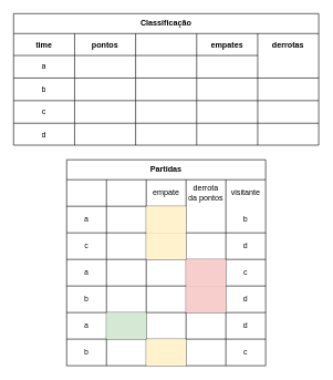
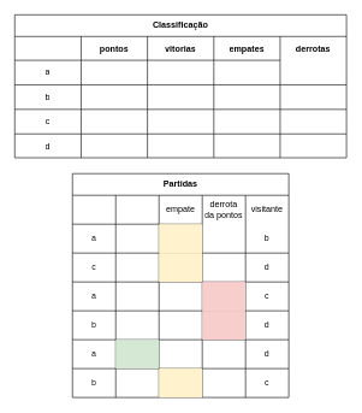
  <mxCell id="0" />
  <mxCell id="1" parent="0" />
  <mxCell id="2" value="Classificação" style="shape=table;html=1;whiteSpace=wrap;startSize=30;container=1;collapsible=0;childLayout=tableLayout;fontStyle=1;align=center;" vertex="1" parent="1"><mxGeometry x="20" y="20" width="460" height="198" as="geometry" /></mxCell>
  <mxCell id="3" value="" style="shape=partialRectangle;html=1;whiteSpace=wrap;collapsible=0;dropTarget=0;pointerEvents=0;fillColor=none;top=0;left=0;bottom=0;right=0;points=[[0,0.5],[1,0.5]];portConstraint=eastwest;" vertex="1" parent="2"><mxGeometry y="30" width="460" height="33" as="geometry" /></mxCell>
- <mxCell id="4" value="time" style="shape=partialRectangle;html=1;whiteSpace=wrap;connectable=0;fillColor=none;top=0;left=0;bottom=0;right=0;overflow=hidden;fontStyle=1" vertex="1" parent="3"><mxGeometry width="92" height="33" as="geometry" /></mxCell>
  <mxCell id="5" value="pontos" style="shape=partialRectangle;html=1;whiteSpace=wrap;connectable=0;fillColor=none;top=0;left=0;bottom=0;right=0;overflow=hidden;fontStyle=1" vertex="1" parent="3"><mxGeometry x="92" width="92" height="33" as="geometry" /></mxCell>
+ <mxCell id="6" value="vitorias" style="shape=partialRectangle;html=1;whiteSpace=wrap;connectable=0;fillColor=none;top=0;left=0;bottom=0;right=0;overflow=hidden;fontStyle=1" vertex="1" parent="3"><mxGeometry x="184" width="92" height="33" as="geometry" /></mxCell>
  <mxCell id="7" value="empates" style="shape=partialRectangle;html=1;whiteSpace=wrap;connectable=0;fillColor=none;top=0;left=0;bottom=0;right=0;overflow=hidden;fontStyle=1" vertex="1" parent="3"><mxGeometry x="276" width="92" height="33" as="geometry" /></mxCell>
  <mxCell id="8" value="derrotas" style="shape=partialRectangle;html=1;whiteSpace=wrap;connectable=0;fillColor=none;top=0;left=0;bottom=0;right=0;overflow=hidden;fontStyle=1" vertex="1" parent="3"><mxGeometry x="368" width="92" height="33" as="geometry" /></mxCell>
  <mxCell id="9" value="" style="shape=partialRectangle;html=1;whiteSpace=wrap;collapsible=0;dropTarget=0;pointerEvents=0;fillColor=none;top=0;left=0;bottom=0;right=0;points=[[0,0.5],[1,0.5]];portConstraint=eastwest;" vertex="1" parent="2"><mxGeometry y="63" width="460" height="34" as="geometry" /></mxCell>
  <mxCell id="10" value="a" style="shape=partialRectangle;html=1;whiteSpace=wrap;connectable=0;fillColor=none;top=0;left=0;bottom=0;right=0;overflow=hidden;" vertex="1" parent="9"><mxGeometry width="92" height="34" as="geometry" /></mxCell>
  <mxCell id="11" value="" style="shape=partialRectangle;html=1;whiteSpace=wrap;connectable=0;fillColor=none;top=0;left=0;bottom=0;right=0;overflow=hidden;" vertex="1" parent="9"><mxGeometry x="92" width="92" height="34" as="geometry" /></mxCell>
  <mxCell id="12" value="" style="shape=partialRectangle;html=1;whiteSpace=wrap;connectable=0;fillColor=none;top=0;left=0;bottom=0;right=0;overflow=hidden;" vertex="1" parent="9"><mxGeometry x="184" width="92" height="34" as="geometry" /></mxCell>
  <mxCell id="13" style="shape=partialRectangle;html=1;whiteSpace=wrap;connectable=0;fillColor=none;top=0;left=0;bottom=0;right=0;overflow=hidden;" vertex="1" parent="9"><mxGeometry x="276" width="92" height="34" as="geometry" /></mxCell>
  <mxCell id="14" value="" style="shape=partialRectangle;html=1;whiteSpace=wrap;connectable=0;fillColor=none;top=0;left=0;bottom=0;right=0;overflow=hidden;" vertex="1" parent="9"><mxGeometry x="368" width="92" height="34" as="geometry" /></mxCell>
  <mxCell id="15" style="shape=partialRectangle;html=1;whiteSpace=wrap;collapsible=0;dropTarget=0;pointerEvents=0;fillColor=none;top=0;left=0;bottom=0;right=0;points=[[0,0.5],[1,0.5]];portConstraint=eastwest;" vertex="1" parent="2"><mxGeometry y="97" width="460" height="34" as="geometry" /></mxCell>
  <mxCell id="16" value="b" style="shape=partialRectangle;html=1;whiteSpace=wrap;connectable=0;fillColor=none;top=0;left=0;bottom=0;right=0;overflow=hidden;" vertex="1" parent="15"><mxGeometry width="92" height="34" as="geometry" /></mxCell>
  <mxCell id="17" style="shape=partialRectangle;html=1;whiteSpace=wrap;connectable=0;fillColor=none;top=0;left=0;bottom=0;right=0;overflow=hidden;" vertex="1" parent="15"><mxGeometry x="92" width="92" height="34" as="geometry" /></mxCell>
  <mxCell id="18" style="shape=partialRectangle;html=1;whiteSpace=wrap;connectable=0;fillColor=none;top=0;left=0;bottom=0;right=0;overflow=hidden;" vertex="1" parent="15"><mxGeometry x="184" width="92" height="34" as="geometry" /></mxCell>
  <mxCell id="19" style="shape=partialRectangle;html=1;whiteSpace=wrap;connectable=0;fillColor=none;top=0;left=0;bottom=0;right=0;overflow=hidden;" vertex="1" parent="15"><mxGeometry x="276" width="92" height="34" as="geometry" /></mxCell>
  <mxCell id="20" value="" style="shape=partialRectangle;html=1;whiteSpace=wrap;connectable=0;fillColor=none;top=0;left=0;bottom=0;right=0;overflow=hidden;" vertex="1" parent="15"><mxGeometry x="368" width="92" height="34" as="geometry" /></mxCell>
  <mxCell id="21" style="shape=partialRectangle;html=1;whiteSpace=wrap;collapsible=0;dropTarget=0;pointerEvents=0;fillColor=none;top=0;left=0;bottom=0;right=0;points=[[0,0.5],[1,0.5]];portConstraint=eastwest;" vertex="1" parent="2"><mxGeometry y="131" width="460" height="34" as="geometry" /></mxCell>
  <mxCell id="22" value="c" style="shape=partialRectangle;html=1;whiteSpace=wrap;connectable=0;fillColor=none;top=0;left=0;bottom=0;right=0;overflow=hidden;" vertex="1" parent="21"><mxGeometry width="92" height="34" as="geometry" /></mxCell>
  <mxCell id="23" value="" style="shape=partialRectangle;html=1;whiteSpace=wrap;connectable=0;fillColor=none;top=0;left=0;bottom=0;right=0;overflow=hidden;" vertex="1" parent="21"><mxGeometry x="92" width="92" height="34" as="geometry" /></mxCell>
  <mxCell id="24" value="" style="shape=partialRectangle;html=1;whiteSpace=wrap;connectable=0;fillColor=none;top=0;left=0;bottom=0;right=0;overflow=hidden;" vertex="1" parent="21"><mxGeometry x="184" width="92" height="34" as="geometry" /></mxCell>
  <mxCell id="25" value="" style="shape=partialRectangle;html=1;whiteSpace=wrap;connectable=0;fillColor=none;top=0;left=0;bottom=0;right=0;overflow=hidden;" vertex="1" parent="21"><mxGeometry x="276" width="92" height="34" as="geometry" /></mxCell>
  <mxCell id="26" style="shape=partialRectangle;html=1;whiteSpace=wrap;connectable=0;fillColor=none;top=0;left=0;bottom=0;right=0;overflow=hidden;" vertex="1" parent="21"><mxGeometry x="368" width="92" height="34" as="geometry" /></mxCell>
  <mxCell id="27" value="" style="shape=partialRectangle;html=1;whiteSpace=wrap;collapsible=0;dropTarget=0;pointerEvents=0;fillColor=none;top=0;left=0;bottom=0;right=0;points=[[0,0.5],[1,0.5]];portConstraint=eastwest;" vertex="1" parent="2"><mxGeometry y="165" width="460" height="33" as="geometry" /></mxCell>
  <mxCell id="28" value="d" style="shape=partialRectangle;html=1;whiteSpace=wrap;connectable=0;fillColor=none;top=0;left=0;bottom=0;right=0;overflow=hidden;" vertex="1" parent="27"><mxGeometry width="92" height="33" as="geometry" /></mxCell>
  <mxCell id="29" value="" style="shape=partialRectangle;html=1;whiteSpace=wrap;connectable=0;fillColor=none;top=0;left=0;bottom=0;right=0;overflow=hidden;" vertex="1" parent="27"><mxGeometry x="92" width="92" height="33" as="geometry" /></mxCell>
  <mxCell id="30" value="" style="shape=partialRectangle;html=1;whiteSpace=wrap;connectable=0;fillColor=none;top=0;left=0;bottom=0;right=0;overflow=hidden;" vertex="1" parent="27"><mxGeometry x="184" width="92" height="33" as="geometry" /></mxCell>
  <mxCell id="31" value="" style="shape=partialRectangle;html=1;whiteSpace=wrap;connectable=0;fillColor=none;top=0;left=0;bottom=0;right=0;overflow=hidden;" vertex="1" parent="27"><mxGeometry x="276" width="92" height="33" as="geometry" /></mxCell>
  <mxCell id="32" style="shape=partialRectangle;html=1;whiteSpace=wrap;connectable=0;fillColor=none;top=0;left=0;bottom=0;right=0;overflow=hidden;" vertex="1" parent="27"><mxGeometry x="368" width="92" height="33" as="geometry" /></mxCell>
  <mxCell id="33" value="Partidas" style="shape=table;html=1;whiteSpace=wrap;startSize=30;container=1;collapsible=0;childLayout=tableLayout;fontStyle=1;align=center;" vertex="1" parent="1"><mxGeometry x="100" y="240" width="300" height="310" as="geometry" /></mxCell>
  <mxCell id="34" style="shape=partialRectangle;html=1;whiteSpace=wrap;collapsible=0;dropTarget=0;pointerEvents=0;fillColor=none;top=0;left=0;bottom=0;right=0;points=[[0,0.5],[1,0.5]];portConstraint=eastwest;" vertex="1" parent="33"><mxGeometry y="30" width="300" height="40" as="geometry" /></mxCell>
  <mxCell id="35" value="empate" style="shape=partialRectangle;html=1;whiteSpace=wrap;connectable=0;fillColor=none;top=0;left=0;bottom=0;right=0;overflow=hidden;" vertex="1" parent="34"><mxGeometry x="120" width="60" height="40" as="geometry" /></mxCell>
  <mxCell id="36" value="derrota&lt;br&gt;da pontos" style="shape=partialRectangle;html=1;whiteSpace=wrap;connectable=0;fillColor=none;top=0;left=0;bottom=0;right=0;overflow=hidden;" vertex="1" parent="34"><mxGeometry x="180" width="60" height="40" as="geometry" /></mxCell>
  <mxCell id="37" value="visitante" style="shape=partialRectangle;html=1;whiteSpace=wrap;connectable=0;fillColor=none;top=0;left=0;bottom=0;right=0;overflow=hidden;" vertex="1" parent="34"><mxGeometry x="240" width="60" height="40" as="geometry" /></mxCell>
  <mxCell id="38" value="" style="shape=partialRectangle;html=1;whiteSpace=wrap;collapsible=0;dropTarget=0;pointerEvents=0;fillColor=none;top=0;left=0;bottom=0;right=0;points=[[0,0.5],[1,0.5]];portConstraint=eastwest;" vertex="1" parent="33"><mxGeometry y="70" width="300" height="40" as="geometry" /></mxCell>
  <mxCell id="39" value="a" style="shape=partialRectangle;html=1;whiteSpace=wrap;connectable=0;fillColor=none;top=0;left=0;bottom=0;right=0;overflow=hidden;" vertex="1" parent="38"><mxGeometry width="60" height="40" as="geometry" /></mxCell>
  <mxCell id="40" value="" style="shape=partialRectangle;html=1;whiteSpace=wrap;connectable=0;top=0;left=0;bottom=0;right=0;overflow=hidden;strokeColor=#666666;fontColor=#333333;fillColor=none;" vertex="1" parent="38"><mxGeometry x="60" width="60" height="40" as="geometry" /></mxCell>
  <mxCell id="41" value="" style="shape=partialRectangle;html=1;whiteSpace=wrap;connectable=0;fillColor=#fff2cc;top=0;left=0;bottom=0;right=0;overflow=hidden;strokeColor=#d6b656;" vertex="1" parent="38"><mxGeometry x="120" width="60" height="40" as="geometry" /></mxCell>
  <mxCell id="42" style="shape=partialRectangle;html=1;whiteSpace=wrap;connectable=0;fillColor=none;top=0;left=0;bottom=0;right=0;overflow=hidden;" vertex="1" parent="38"><mxGeometry x="180" width="60" height="40" as="geometry" /></mxCell>
  <mxCell id="43" value="b" style="shape=partialRectangle;html=1;whiteSpace=wrap;connectable=0;fillColor=none;top=0;left=0;bottom=0;right=0;overflow=hidden;" vertex="1" parent="38"><mxGeometry x="240" width="60" height="40" as="geometry" /></mxCell>
  <mxCell id="44" value="" style="shape=partialRectangle;html=1;whiteSpace=wrap;collapsible=0;dropTarget=0;pointerEvents=0;fillColor=none;top=0;left=0;bottom=0;right=0;points=[[0,0.5],[1,0.5]];portConstraint=eastwest;" vertex="1" parent="33"><mxGeometry y="110" width="300" height="40" as="geometry" /></mxCell>
  <mxCell id="45" value="c" style="shape=partialRectangle;html=1;whiteSpace=wrap;connectable=0;fillColor=none;top=0;left=0;bottom=0;right=0;overflow=hidden;" vertex="1" parent="44"><mxGeometry width="60" height="40" as="geometry" /></mxCell>
  <mxCell id="46" value="" style="shape=partialRectangle;html=1;whiteSpace=wrap;connectable=0;fillColor=none;top=0;left=0;bottom=0;right=0;overflow=hidden;" vertex="1" parent="44"><mxGeometry x="60" width="60" height="40" as="geometry" /></mxCell>
  <mxCell id="47" value="" style="shape=partialRectangle;html=1;whiteSpace=wrap;connectable=0;fillColor=#fff2cc;top=0;left=0;bottom=0;right=0;overflow=hidden;strokeColor=#d6b656;" vertex="1" parent="44"><mxGeometry x="120" width="60" height="40" as="geometry" /></mxCell>
  <mxCell id="48" style="shape=partialRectangle;html=1;whiteSpace=wrap;connectable=0;fillColor=none;top=0;left=0;bottom=0;right=0;overflow=hidden;" vertex="1" parent="44"><mxGeometry x="180" width="60" height="40" as="geometry" /></mxCell>
  <mxCell id="49" value="d" style="shape=partialRectangle;html=1;whiteSpace=wrap;connectable=0;fillColor=none;top=0;left=0;bottom=0;right=0;overflow=hidden;" vertex="1" parent="44"><mxGeometry x="240" width="60" height="40" as="geometry" /></mxCell>
  <mxCell id="50" value="" style="shape=partialRectangle;html=1;whiteSpace=wrap;collapsible=0;dropTarget=0;pointerEvents=0;fillColor=none;top=0;left=0;bottom=0;right=0;points=[[0,0.5],[1,0.5]];portConstraint=eastwest;" vertex="1" parent="33"><mxGeometry y="150" width="300" height="40" as="geometry" /></mxCell>
  <mxCell id="51" value="a" style="shape=partialRectangle;html=1;whiteSpace=wrap;connectable=0;fillColor=none;top=0;left=0;bottom=0;right=0;overflow=hidden;" vertex="1" parent="50"><mxGeometry width="60" height="40" as="geometry" /></mxCell>
  <mxCell id="52" value="" style="shape=partialRectangle;html=1;whiteSpace=wrap;connectable=0;fillColor=none;top=0;left=0;bottom=0;right=0;overflow=hidden;" vertex="1" parent="50"><mxGeometry x="60" width="60" height="40" as="geometry" /></mxCell>
  <mxCell id="53" value="" style="shape=partialRectangle;html=1;whiteSpace=wrap;connectable=0;fillColor=none;top=0;left=0;bottom=0;right=0;overflow=hidden;" vertex="1" parent="50"><mxGeometry x="120" width="60" height="40" as="geometry" /></mxCell>
  <mxCell id="54" style="shape=partialRectangle;html=1;whiteSpace=wrap;connectable=0;fillColor=#f8cecc;top=0;left=0;bottom=0;right=0;overflow=hidden;strokeColor=#b85450;" vertex="1" parent="50"><mxGeometry x="180" width="60" height="40" as="geometry" /></mxCell>
  <mxCell id="55" value="c" style="shape=partialRectangle;html=1;whiteSpace=wrap;connectable=0;fillColor=none;top=0;left=0;bottom=0;right=0;overflow=hidden;" vertex="1" parent="50"><mxGeometry x="240" width="60" height="40" as="geometry" /></mxCell>
  <mxCell id="56" style="shape=partialRectangle;html=1;whiteSpace=wrap;collapsible=0;dropTarget=0;pointerEvents=0;fillColor=none;top=0;left=0;bottom=0;right=0;points=[[0,0.5],[1,0.5]];portConstraint=eastwest;" vertex="1" parent="33"><mxGeometry y="190" width="300" height="40" as="geometry" /></mxCell>
  <mxCell id="57" value="b" style="shape=partialRectangle;html=1;whiteSpace=wrap;connectable=0;fillColor=none;top=0;left=0;bottom=0;right=0;overflow=hidden;" vertex="1" parent="56"><mxGeometry width="60" height="40" as="geometry" /></mxCell>
  <mxCell id="58" style="shape=partialRectangle;html=1;whiteSpace=wrap;connectable=0;fillColor=none;top=0;left=0;bottom=0;right=0;overflow=hidden;" vertex="1" parent="56"><mxGeometry x="60" width="60" height="40" as="geometry" /></mxCell>
  <mxCell id="59" style="shape=partialRectangle;html=1;whiteSpace=wrap;connectable=0;fillColor=none;top=0;left=0;bottom=0;right=0;overflow=hidden;" vertex="1" parent="56"><mxGeometry x="120" width="60" height="40" as="geometry" /></mxCell>
  <mxCell id="60" style="shape=partialRectangle;html=1;whiteSpace=wrap;connectable=0;fillColor=#f8cecc;top=0;left=0;bottom=0;right=0;overflow=hidden;strokeColor=#b85450;" vertex="1" parent="56"><mxGeometry x="180" width="60" height="40" as="geometry" /></mxCell>
  <mxCell id="61" value="d" style="shape=partialRectangle;html=1;whiteSpace=wrap;connectable=0;fillColor=none;top=0;left=0;bottom=0;right=0;overflow=hidden;" vertex="1" parent="56"><mxGeometry x="240" width="60" height="40" as="geometry" /></mxCell>
  <mxCell id="62" style="shape=partialRectangle;html=1;whiteSpace=wrap;collapsible=0;dropTarget=0;pointerEvents=0;fillColor=none;top=0;left=0;bottom=0;right=0;points=[[0,0.5],[1,0.5]];portConstraint=eastwest;" vertex="1" parent="33"><mxGeometry y="230" width="300" height="40" as="geometry" /></mxCell>
  <mxCell id="63" value="a" style="shape=partialRectangle;html=1;whiteSpace=wrap;connectable=0;fillColor=none;top=0;left=0;bottom=0;right=0;overflow=hidden;" vertex="1" parent="62"><mxGeometry width="60" height="40" as="geometry" /></mxCell>
  <mxCell id="64" style="shape=partialRectangle;html=1;whiteSpace=wrap;connectable=0;fillColor=#d5e8d4;top=0;left=0;bottom=0;right=0;overflow=hidden;strokeColor=#82b366;" vertex="1" parent="62"><mxGeometry x="60" width="60" height="40" as="geometry" /></mxCell>
  <mxCell id="65" style="shape=partialRectangle;html=1;whiteSpace=wrap;connectable=0;fillColor=none;top=0;left=0;bottom=0;right=0;overflow=hidden;" vertex="1" parent="62"><mxGeometry x="120" width="60" height="40" as="geometry" /></mxCell>
  <mxCell id="66" style="shape=partialRectangle;html=1;whiteSpace=wrap;connectable=0;fillColor=none;top=0;left=0;bottom=0;right=0;overflow=hidden;" vertex="1" parent="62"><mxGeometry x="180" width="60" height="40" as="geometry" /></mxCell>
  <mxCell id="67" value="d" style="shape=partialRectangle;html=1;whiteSpace=wrap;connectable=0;fillColor=none;top=0;left=0;bottom=0;right=0;overflow=hidden;" vertex="1" parent="62"><mxGeometry x="240" width="60" height="40" as="geometry" /></mxCell>
  <mxCell id="68" style="shape=partialRectangle;html=1;whiteSpace=wrap;collapsible=0;dropTarget=0;pointerEvents=0;fillColor=none;top=0;left=0;bottom=0;right=0;points=[[0,0.5],[1,0.5]];portConstraint=eastwest;" vertex="1" parent="33"><mxGeometry y="270" width="300" height="40" as="geometry" /></mxCell>
  <mxCell id="69" value="b" style="shape=partialRectangle;html=1;whiteSpace=wrap;connectable=0;fillColor=none;top=0;left=0;bottom=0;right=0;overflow=hidden;" vertex="1" parent="68"><mxGeometry width="60" height="40" as="geometry" /></mxCell>
  <mxCell id="70" style="shape=partialRectangle;html=1;whiteSpace=wrap;connectable=0;fillColor=none;top=0;left=0;bottom=0;right=0;overflow=hidden;" vertex="1" parent="68"><mxGeometry x="60" width="60" height="40" as="geometry" /></mxCell>
  <mxCell id="71" style="shape=partialRectangle;html=1;whiteSpace=wrap;connectable=0;fillColor=#fff2cc;top=0;left=0;bottom=0;right=0;overflow=hidden;strokeColor=#d6b656;" vertex="1" parent="68"><mxGeometry x="120" width="60" height="40" as="geometry" /></mxCell>
  <mxCell id="72" style="shape=partialRectangle;html=1;whiteSpace=wrap;connectable=0;fillColor=none;top=0;left=0;bottom=0;right=0;overflow=hidden;" vertex="1" parent="68"><mxGeometry x="180" width="60" height="40" as="geometry" /></mxCell>
  <mxCell id="73" value="c" style="shape=partialRectangle;html=1;whiteSpace=wrap;connectable=0;fillColor=none;top=0;left=0;bottom=0;right=0;overflow=hidden;" vertex="1" parent="68"><mxGeometry x="240" width="60" height="40" as="geometry" /></mxCell>
